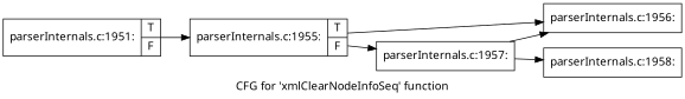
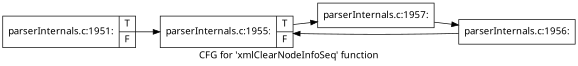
  digraph {
    fontname="Noto Sans"
    label="CFG for 'xmlClearNodeInfoSeq' function"
    rankdir=LR
    node [fontname="Noto Sans" shape=record]
    edge [fontname="Noto Sans"]
    n1 [label="{parserInternals.c:1951:|{<s0>T|<s1>F}}"]
    n2 [label="{parserInternals.c:1955:|{<s0>T|<s1>F}}"]
    n3 [label="{parserInternals.c:1956:}"]
    n4 [label="{parserInternals.c:1957:}"]
-   n5 [label="{parserInternals.c:1958:}"]
    n1 -> n2
-   n2 -> n3
+   n3 -> n2
    n2 -> n4
    n4 -> n3
-   n4 -> n5
  }
